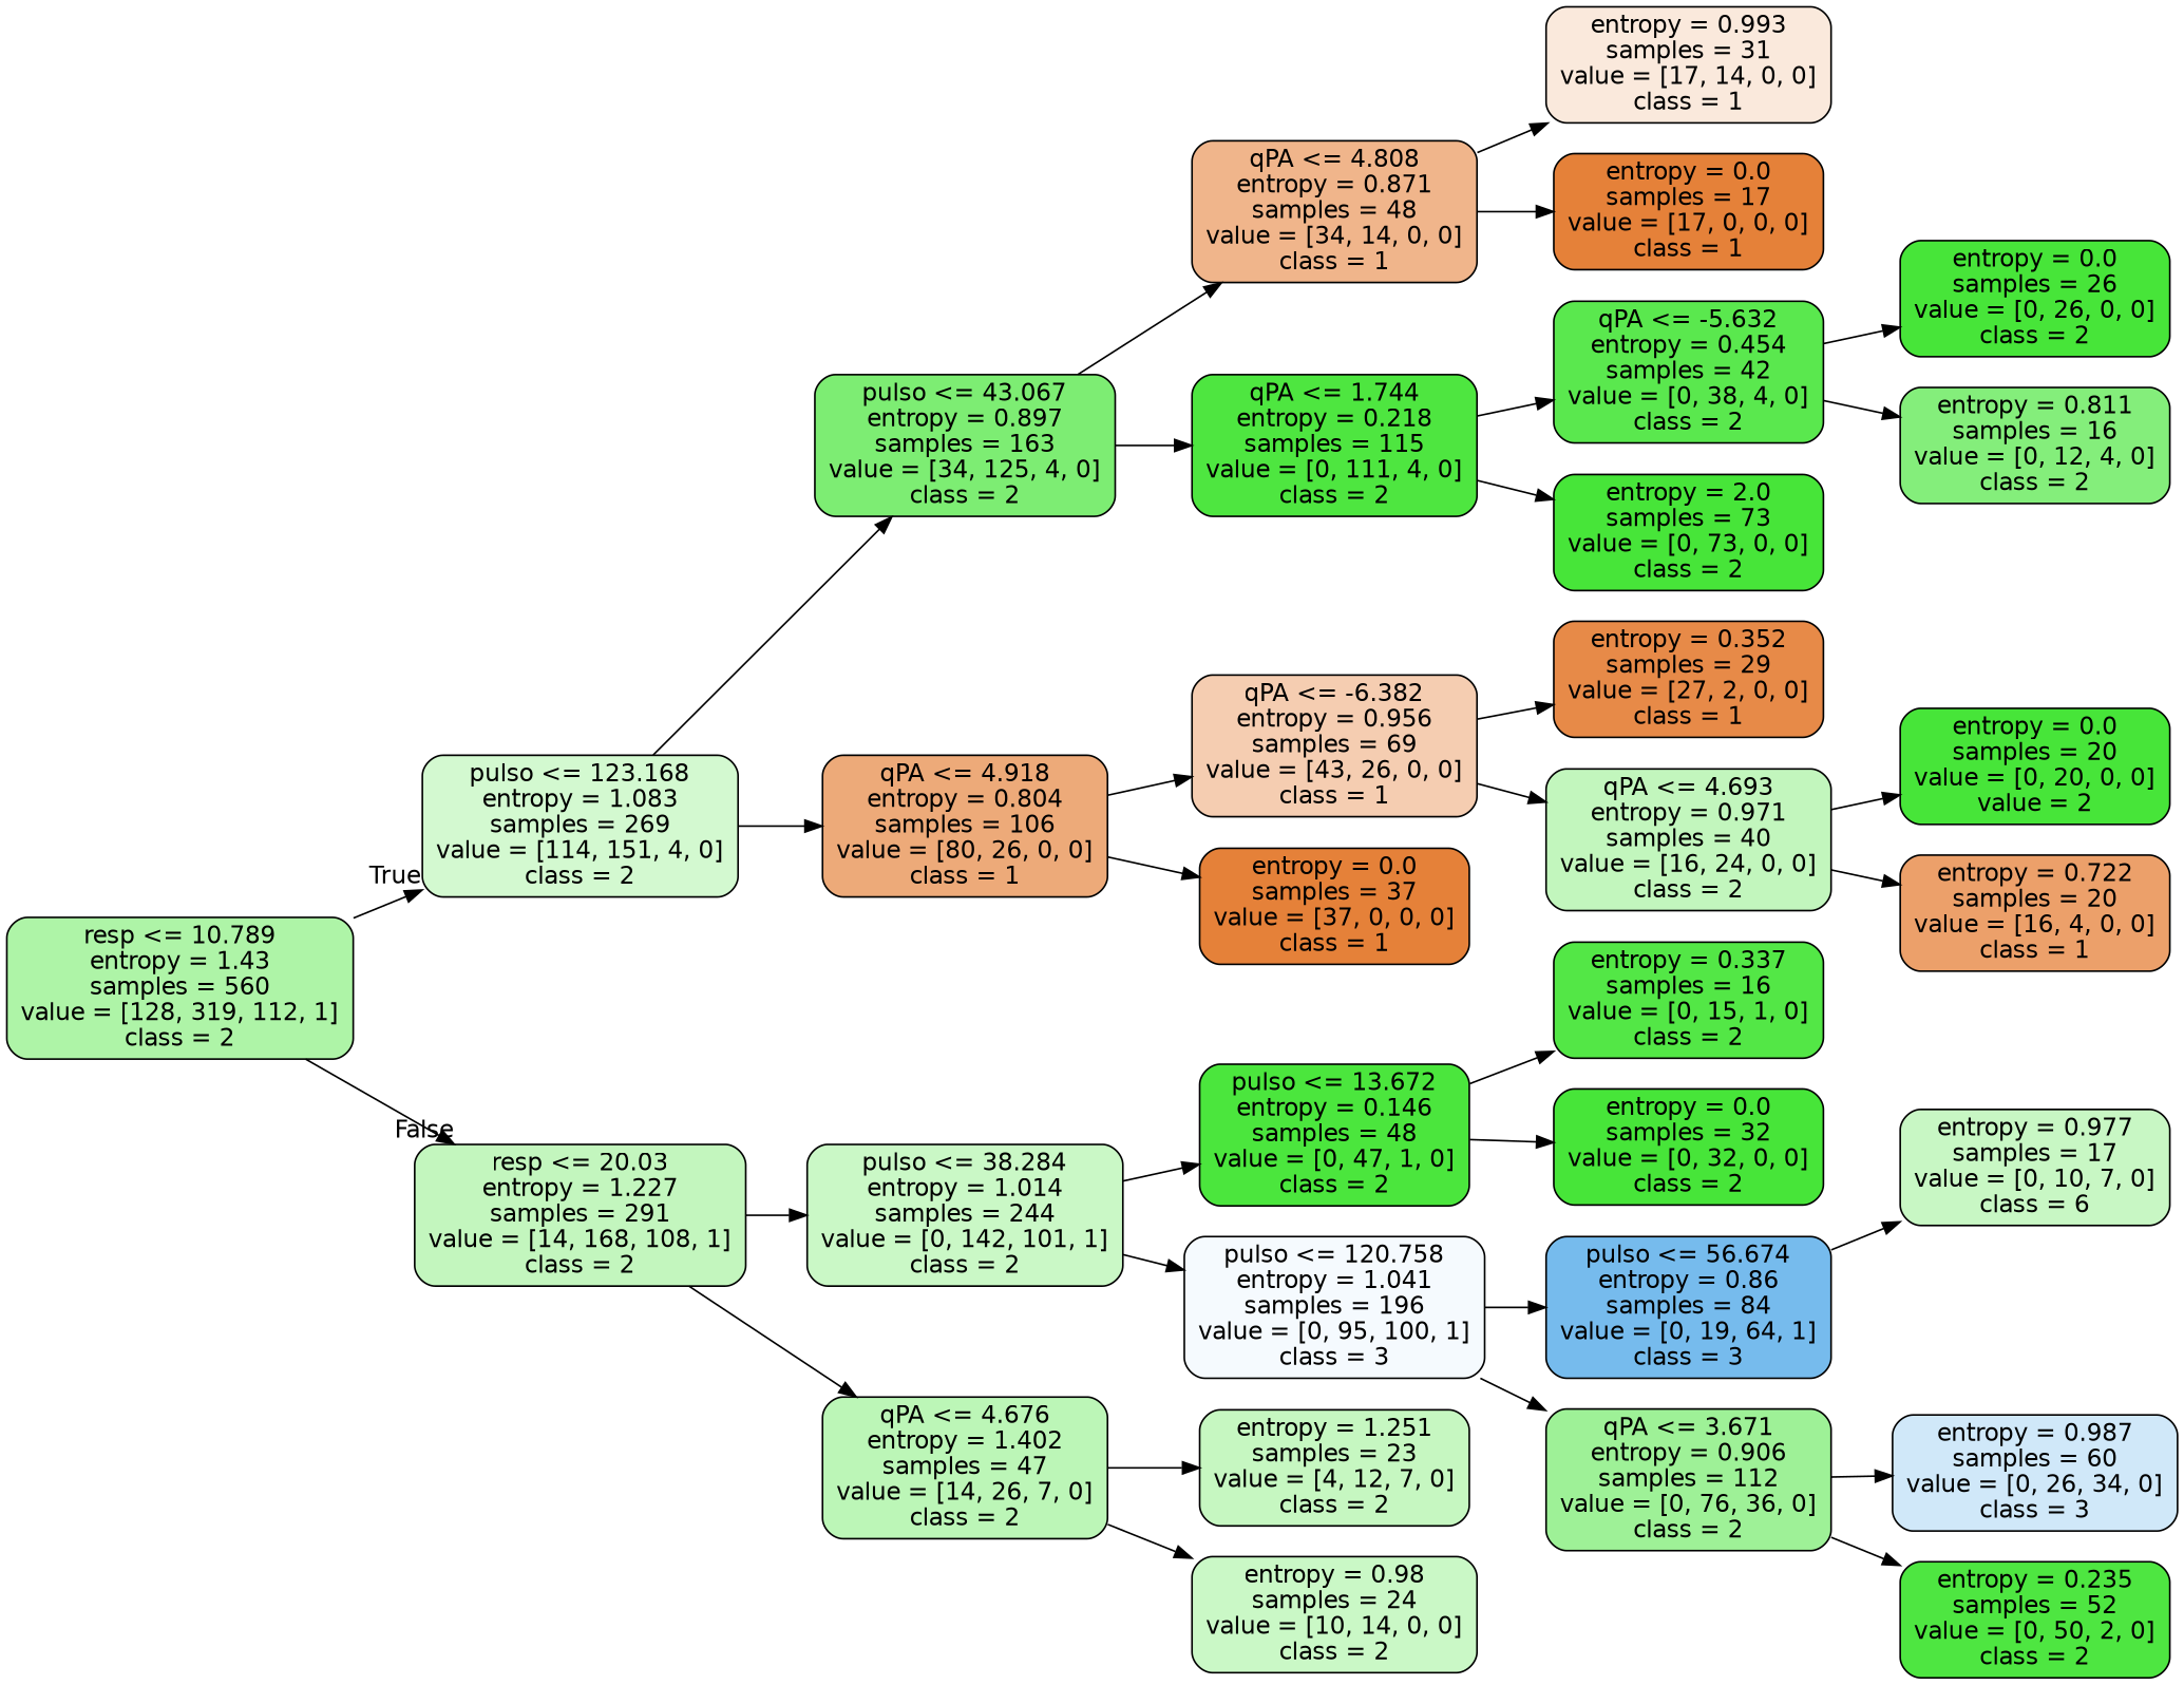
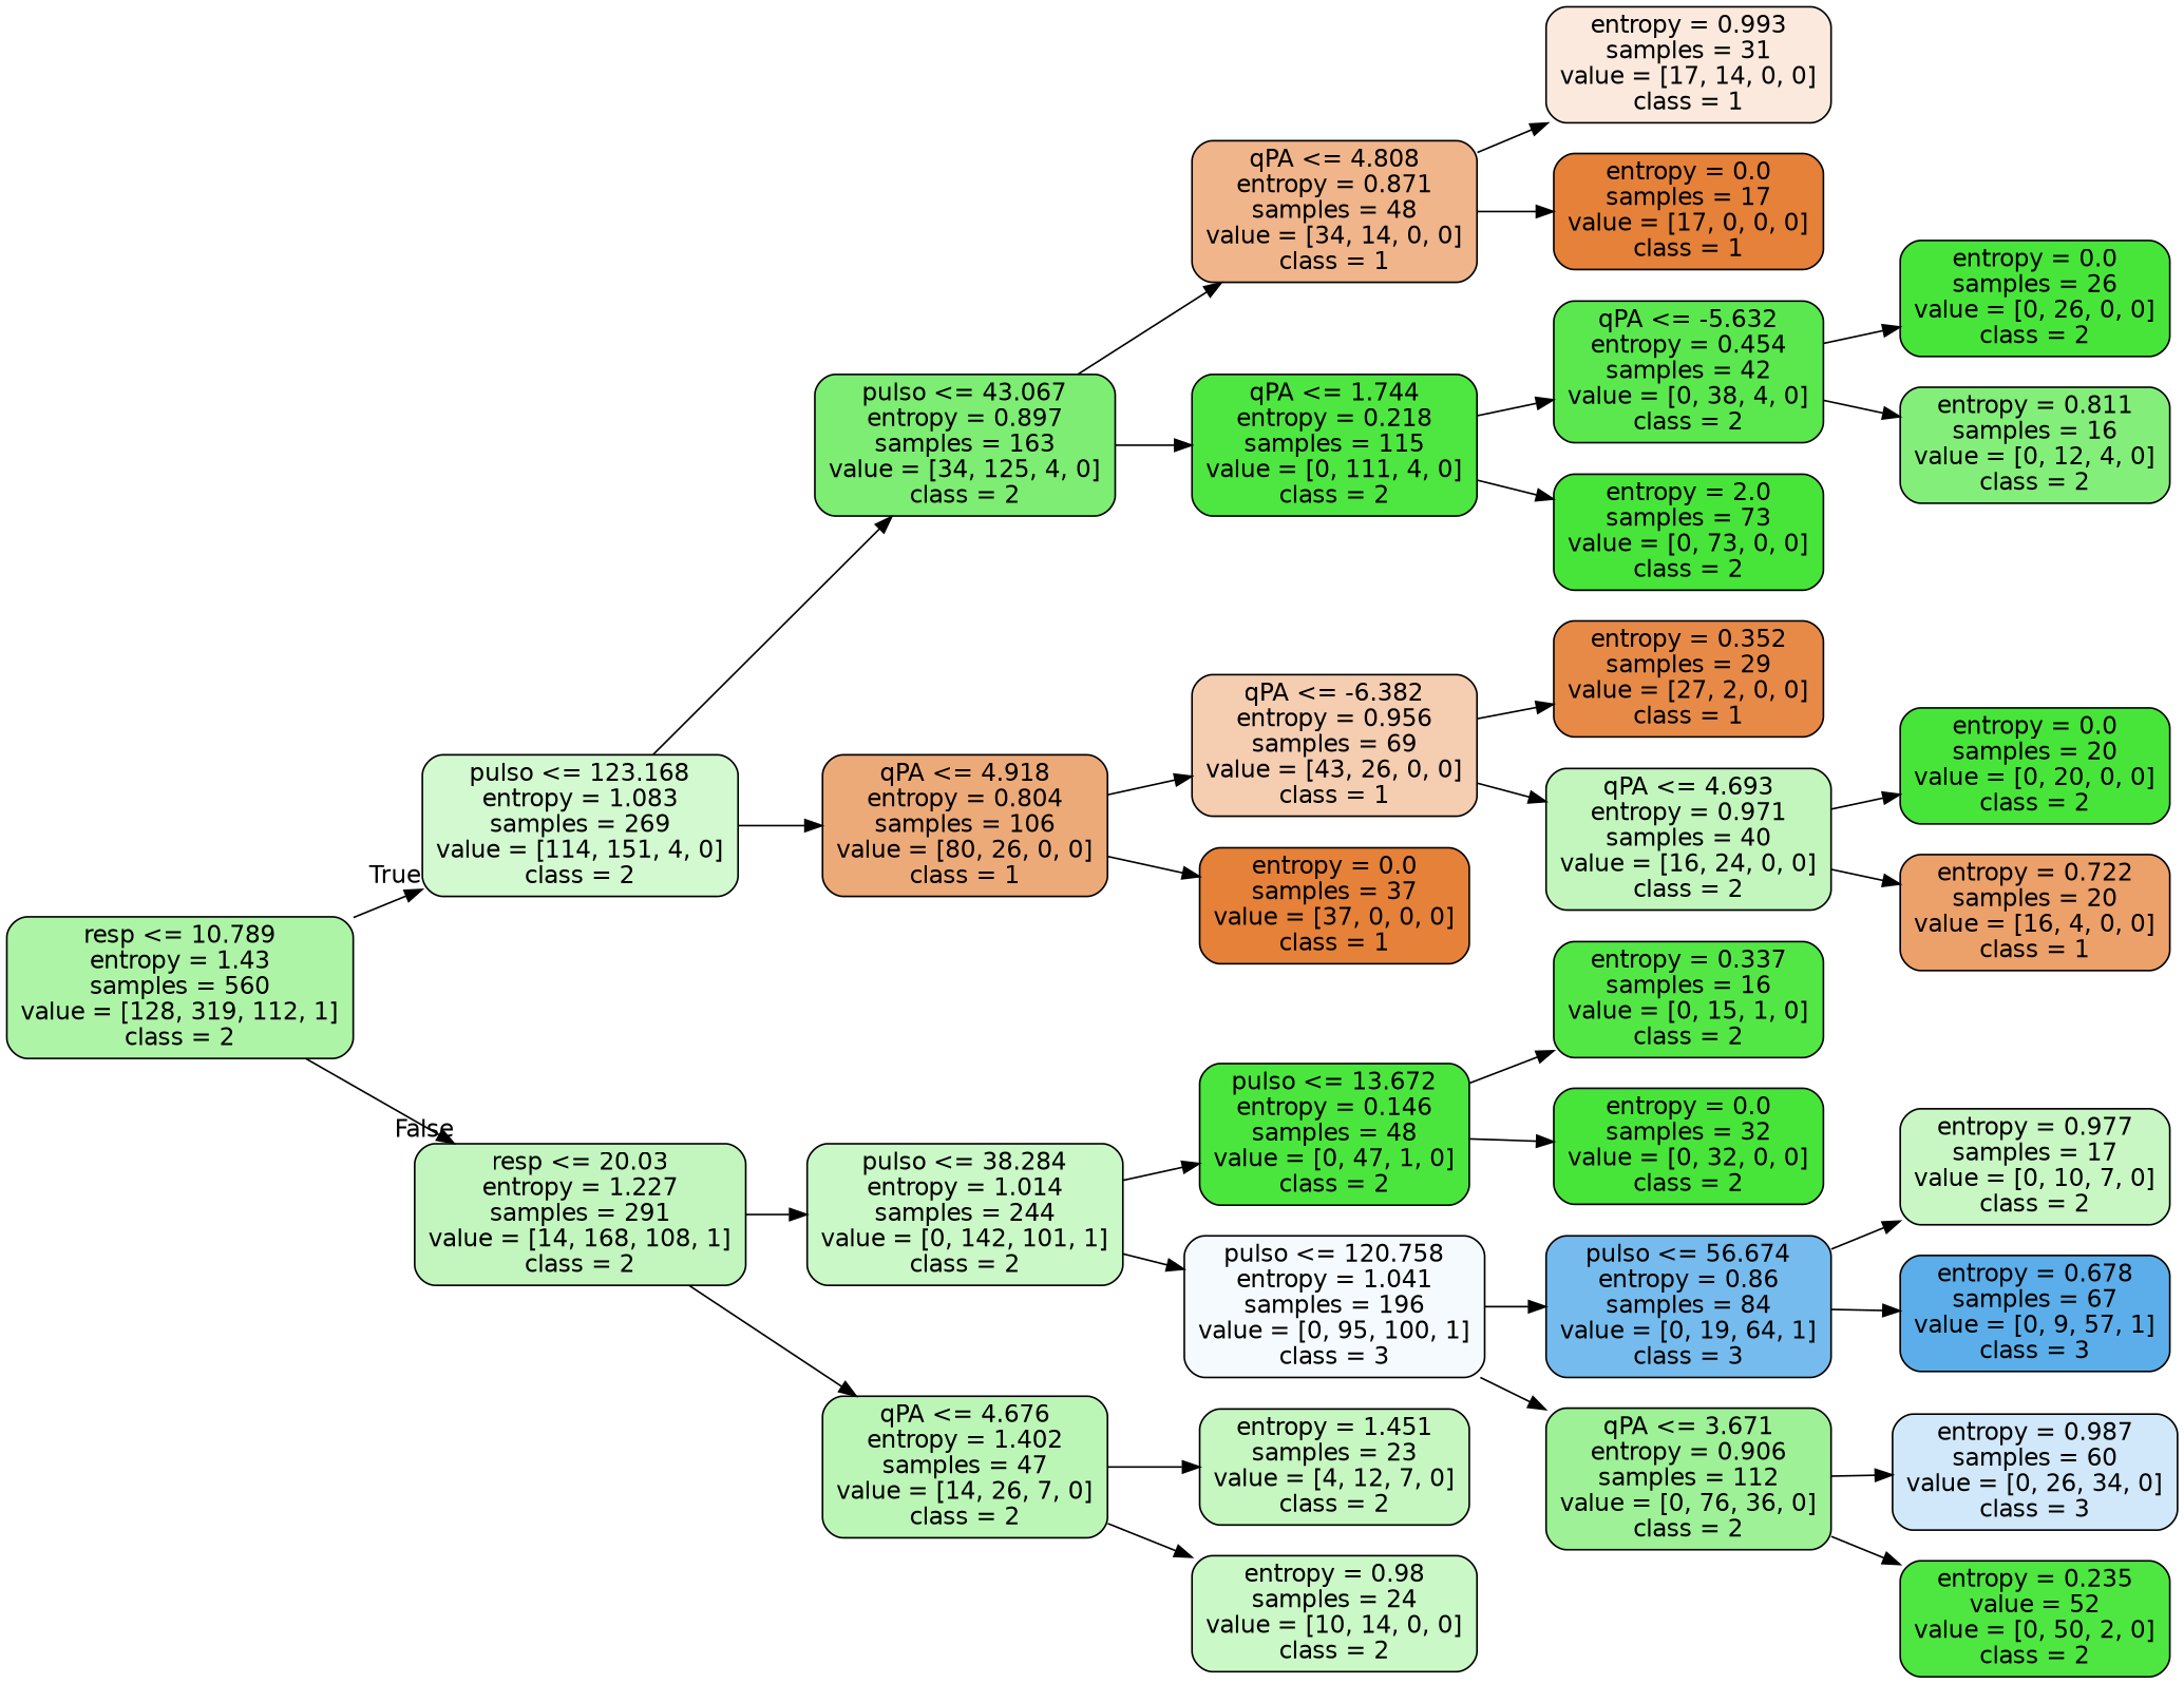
  digraph {
    rankdir=LR
    node [color=black fillcolor="#47e539" fontname=helvetica shape=box style="filled, rounded"]
    edge [fontname=helvetica]
    n1 [fillcolor="#aef4a7" label="resp <= 10.789\nentropy = 1.43\nsamples = 560\nvalue = [128, 319, 112, 1]\nclass = 2"]
    n2 [fillcolor="#d3f9d0" label="pulso <= 123.168\nentropy = 1.083\nsamples = 269\nvalue = [114, 151, 4, 0]\nclass = 2"]
    n3 [fillcolor="#c3f6be" label="resp <= 20.03\nentropy = 1.227\nsamples = 291\nvalue = [14, 168, 108, 1]\nclass = 2"]
    n4 [fillcolor="#7ded73" label="pulso <= 43.067\nentropy = 0.897\nsamples = 163\nvalue = [34, 125, 4, 0]\nclass = 2"]
    n5 [fillcolor="#edaa79" label="qPA <= 4.918\nentropy = 0.804\nsamples = 106\nvalue = [80, 26, 0, 0]\nclass = 1"]
    n6 [fillcolor="#caf8c6" label="pulso <= 38.284\nentropy = 1.014\nsamples = 244\nvalue = [0, 142, 101, 1]\nclass = 2"]
    n7 [fillcolor="#bcf6b7" label="qPA <= 4.676\nentropy = 1.402\nsamples = 47\nvalue = [14, 26, 7, 0]\nclass = 2"]
    n8 [fillcolor="#f0b58b" label="qPA <= 4.808\nentropy = 0.871\nsamples = 48\nvalue = [34, 14, 0, 0]\nclass = 1"]
    n9 [fillcolor="#4ee640" label="qPA <= 1.744\nentropy = 0.218\nsamples = 115\nvalue = [0, 111, 4, 0]\nclass = 2"]
    n10 [fillcolor="#f5cdb1" label="qPA <= -6.382\nentropy = 0.956\nsamples = 69\nvalue = [43, 26, 0, 0]\nclass = 1"]
    n11 [fillcolor="#e58139" label="entropy = 0.0\nsamples = 37\nvalue = [37, 0, 0, 0]\nclass = 1"]
    n12 [fillcolor="#fae9dc" label="entropy = 0.993\nsamples = 31\nvalue = [17, 14, 0, 0]\nclass = 1"]
    n13 [fillcolor="#e58139" label="entropy = 0.0\nsamples = 17\nvalue = [17, 0, 0, 0]\nclass = 1"]
    n14 [fillcolor="#5ae84e" label="qPA <= -5.632\nentropy = 0.454\nsamples = 42\nvalue = [0, 38, 4, 0]\nclass = 2"]
    n15 [label="entropy = 2.0\nsamples = 73\nvalue = [0, 73, 0, 0]\nclass = 2"]
    n16 [label="entropy = 0.0\nsamples = 26\nvalue = [0, 26, 0, 0]\nclass = 2"]
    n17 [fillcolor="#84ee7b" label="entropy = 0.811\nsamples = 16\nvalue = [0, 12, 4, 0]\nclass = 2"]
    n18 [fillcolor="#e78a48" label="entropy = 0.352\nsamples = 29\nvalue = [27, 2, 0, 0]\nclass = 1"]
    n19 [fillcolor="#c2f6bd" label="qPA <= 4.693\nentropy = 0.971\nsamples = 40\nvalue = [16, 24, 0, 0]\nclass = 2"]
-   n20 [label="entropy = 0.0\nsamples = 20\nvalue = [0, 20, 0, 0]\nvalue = 2"]
+   n20 [label="entropy = 0.0\nsamples = 20\nvalue = [0, 20, 0, 0]\nclass = 2"]
    n21 [fillcolor="#eca06a" label="entropy = 0.722\nsamples = 20\nvalue = [16, 4, 0, 0]\nclass = 1"]
    n22 [fillcolor="#4be63d" label="pulso <= 13.672\nentropy = 0.146\nsamples = 48\nvalue = [0, 47, 1, 0]\nclass = 2"]
    n23 [fillcolor="#f5fafe" label="pulso <= 120.758\nentropy = 1.041\nsamples = 196\nvalue = [0, 95, 100, 1]\nclass = 3"]
-   n24 [fillcolor="#c6f7c1" label="entropy = 1.251\nsamples = 23\nvalue = [4, 12, 7, 0]\nclass = 2"]
+   n24 [fillcolor="#c6f7c1" label="entropy = 1.451\nsamples = 23\nvalue = [4, 12, 7, 0]\nclass = 2"]
    n25 [fillcolor="#caf8c6" label="entropy = 0.98\nsamples = 24\nvalue = [10, 14, 0, 0]\nclass = 2"]
    n26 [fillcolor="#53e746" label="entropy = 0.337\nsamples = 16\nvalue = [0, 15, 1, 0]\nclass = 2"]
    n27 [label="entropy = 0.0\nsamples = 32\nvalue = [0, 32, 0, 0]\nclass = 2"]
    n28 [fillcolor="#76bbed" label="pulso <= 56.674\nentropy = 0.86\nsamples = 84\nvalue = [0, 19, 64, 1]\nclass = 3"]
    n29 [fillcolor="#9ef197" label="qPA <= 3.671\nentropy = 0.906\nsamples = 112\nvalue = [0, 76, 36, 0]\nclass = 2"]
-   n30 [fillcolor="#c8f7c4" label="entropy = 0.977\nsamples = 17\nvalue = [0, 10, 7, 0]\nclass = 6"]
+   n30 [fillcolor="#c8f7c4" label="entropy = 0.977\nsamples = 17\nvalue = [0, 10, 7, 0]\nclass = 2"]
+   n31 [fillcolor="#5baee9" label="entropy = 0.678\nsamples = 67\nvalue = [0, 9, 57, 1]\nclass = 3"]
    n32 [fillcolor="#d0e8f9" label="entropy = 0.987\nsamples = 60\nvalue = [0, 26, 34, 0]\nclass = 3"]
-   n33 [fillcolor="#4ee641" label="entropy = 0.235\nsamples = 52\nvalue = [0, 50, 2, 0]\nclass = 2"]
+   n33 [fillcolor="#4ee641" label="entropy = 0.235\nvalue = 52\nvalue = [0, 50, 2, 0]\nclass = 2"]
    n1 -> n2 [headlabel=True labelangle=45 labeldistance=2.5]
    n1 -> n3 [headlabel=False labelangle=-45 labeldistance=2.5]
    n2 -> n4
    n2 -> n5
    n3 -> n6
    n3 -> n7
    n4 -> n8
    n4 -> n9
    n5 -> n10
    n5 -> n11
    n6 -> n22
    n6 -> n23
    n7 -> n24
    n7 -> n25
    n8 -> n12
    n8 -> n13
    n9 -> n14
    n9 -> n15
    n10 -> n18
    n10 -> n19
    n14 -> n16
    n14 -> n17
    n19 -> n20
    n19 -> n21
    n22 -> n26
    n22 -> n27
    n23 -> n28
    n23 -> n29
    n28 -> n30
+   n28 -> n31
    n29 -> n32
    n29 -> n33
  }
